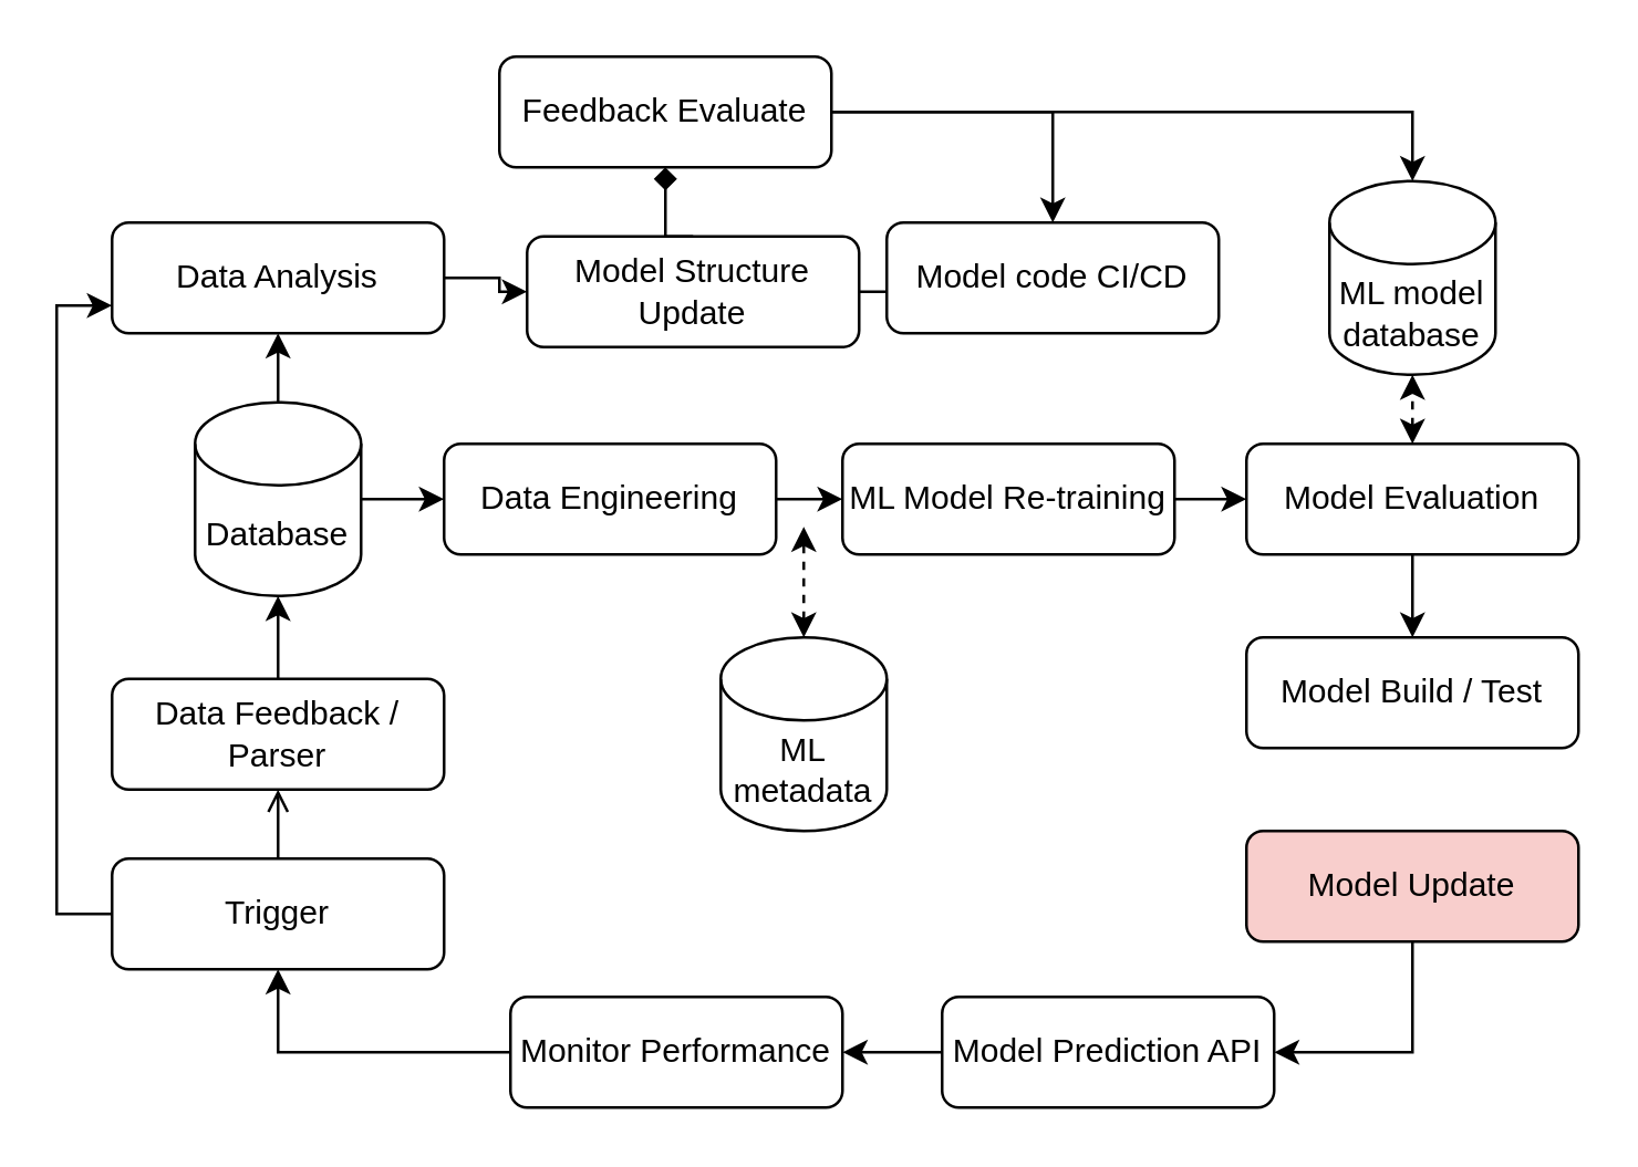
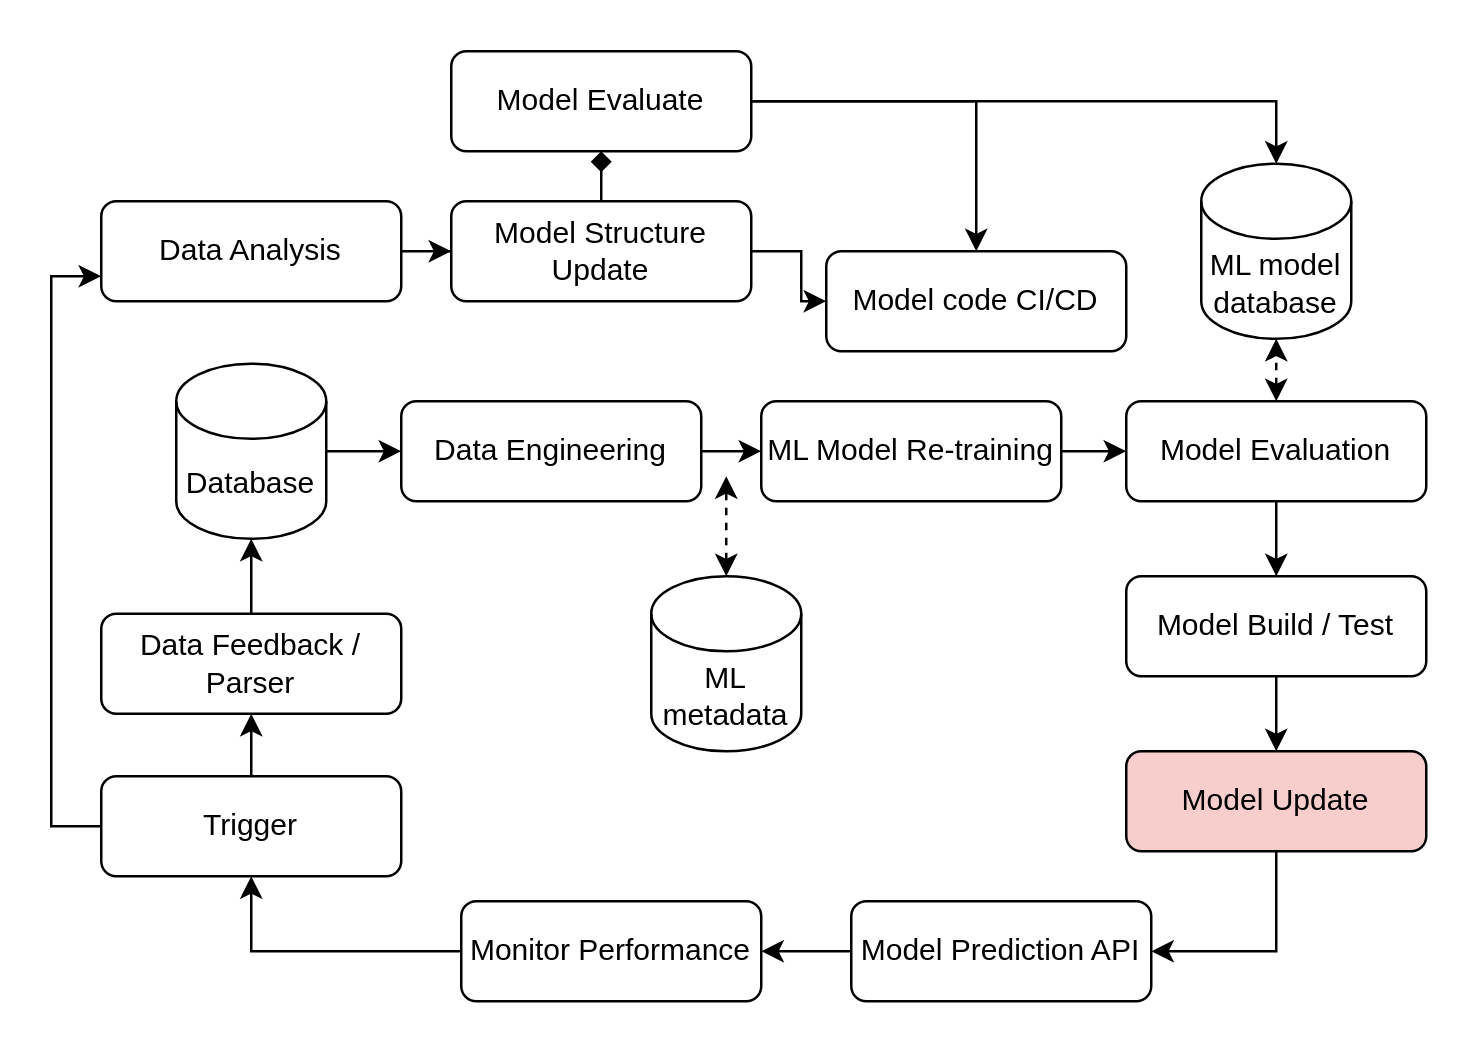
  <mxCell id="0" />
  <mxCell id="1" parent="0" />
  <mxCell id="2" value="" style="edgeStyle=orthogonalEdgeStyle;rounded=0;orthogonalLoop=1;jettySize=auto;html=1;" edge="1" parent="1" source="3" target="8"><mxGeometry relative="1" as="geometry" /></mxCell>
  <mxCell id="3" value="Data Engineering" style="rounded=1;whiteSpace=wrap;html=1;fontSize=12;glass=0;strokeWidth=1;shadow=0;" parent="1" vertex="1"><mxGeometry x="160" y="160" width="120" height="40" as="geometry" /></mxCell>
  <mxCell id="4" value="" style="edgeStyle=orthogonalEdgeStyle;rounded=0;orthogonalLoop=1;jettySize=auto;html=1;" edge="1" parent="1" source="6" target="3"><mxGeometry relative="1" as="geometry" /></mxCell>
- <mxCell id="5" value="" style="edgeStyle=orthogonalEdgeStyle;rounded=0;orthogonalLoop=1;jettySize=auto;html=1;" edge="1" parent="1" source="6" target="27"><mxGeometry relative="1" as="geometry" /></mxCell>
  <mxCell id="6" value="Database" style="shape=cylinder3;whiteSpace=wrap;html=1;boundedLbl=1;backgroundOutline=1;size=15;" vertex="1" parent="1"><mxGeometry x="70" y="145" width="60" height="70" as="geometry" /></mxCell>
  <mxCell id="7" value="" style="edgeStyle=orthogonalEdgeStyle;rounded=0;orthogonalLoop=1;jettySize=auto;html=1;" edge="1" parent="1" source="8" target="10"><mxGeometry relative="1" as="geometry" /></mxCell>
  <mxCell id="8" value="ML Model Re-training" style="rounded=1;whiteSpace=wrap;html=1;fontSize=12;glass=0;strokeWidth=1;shadow=0;" vertex="1" parent="1"><mxGeometry x="304" y="160" width="120" height="40" as="geometry" /></mxCell>
  <mxCell id="9" value="" style="edgeStyle=orthogonalEdgeStyle;rounded=0;orthogonalLoop=1;jettySize=auto;html=1;" edge="1" parent="1" source="10" target="14"><mxGeometry relative="1" as="geometry" /></mxCell>
  <mxCell id="10" value="Model Evaluation" style="rounded=1;whiteSpace=wrap;html=1;fontSize=12;glass=0;strokeWidth=1;shadow=0;" vertex="1" parent="1"><mxGeometry x="450" y="160" width="120" height="40" as="geometry" /></mxCell>
  <mxCell id="11" value="ML metadata" style="shape=cylinder3;whiteSpace=wrap;html=1;boundedLbl=1;backgroundOutline=1;size=15;" vertex="1" parent="1"><mxGeometry x="260" y="230" width="60" height="70" as="geometry" /></mxCell>
  <mxCell id="12" value="" style="endArrow=classic;startArrow=classic;html=1;rounded=0;dashed=1;exitX=0.5;exitY=0;exitDx=0;exitDy=0;exitPerimeter=0;strokeWidth=1;" edge="1" parent="1" source="11"><mxGeometry width="50" height="50" relative="1" as="geometry"><mxPoint x="280" y="210" as="sourcePoint" /><mxPoint x="290" y="190" as="targetPoint" /></mxGeometry></mxCell>
+ <mxCell id="13" value="" style="edgeStyle=orthogonalEdgeStyle;rounded=0;orthogonalLoop=1;jettySize=auto;html=1;" edge="1" parent="1" source="14" target="16"><mxGeometry relative="1" as="geometry" /></mxCell>
  <mxCell id="14" value="Model Build / Test" style="rounded=1;whiteSpace=wrap;html=1;fontSize=12;glass=0;strokeWidth=1;shadow=0;" vertex="1" parent="1"><mxGeometry x="450" y="230" width="120" height="40" as="geometry" /></mxCell>
  <mxCell id="15" style="edgeStyle=orthogonalEdgeStyle;rounded=0;orthogonalLoop=1;jettySize=auto;html=1;entryX=1;entryY=0.5;entryDx=0;entryDy=0;exitX=0.5;exitY=1;exitDx=0;exitDy=0;" edge="1" parent="1" source="16" target="18"><mxGeometry relative="1" as="geometry" /></mxCell>
  <mxCell id="16" value="Model Update" style="rounded=1;whiteSpace=wrap;html=1;fontSize=12;glass=0;strokeWidth=1;shadow=0;fillColor=#f8cecc;" vertex="1" parent="1"><mxGeometry x="450" y="300" width="120" height="40" as="geometry" /></mxCell>
  <mxCell id="17" value="" style="edgeStyle=orthogonalEdgeStyle;rounded=0;orthogonalLoop=1;jettySize=auto;html=1;" edge="1" parent="1" source="18" target="20"><mxGeometry relative="1" as="geometry" /></mxCell>
  <mxCell id="18" value="Model Prediction API" style="rounded=1;whiteSpace=wrap;html=1;fontSize=12;glass=0;strokeWidth=1;shadow=0;" vertex="1" parent="1"><mxGeometry x="340" y="360" width="120" height="40" as="geometry" /></mxCell>
  <mxCell id="19" style="edgeStyle=orthogonalEdgeStyle;rounded=0;orthogonalLoop=1;jettySize=auto;html=1;entryX=0.5;entryY=1;entryDx=0;entryDy=0;" edge="1" parent="1" source="20" target="23"><mxGeometry relative="1" as="geometry" /></mxCell>
  <mxCell id="20" value="Monitor Performance" style="rounded=1;whiteSpace=wrap;html=1;fontSize=12;glass=0;strokeWidth=1;shadow=0;" vertex="1" parent="1"><mxGeometry x="184" y="360" width="120" height="40" as="geometry" /></mxCell>
- <mxCell id="21" value="" style="edgeStyle=orthogonalEdgeStyle;rounded=0;orthogonalLoop=1;jettySize=auto;html=1;endArrow=open;" edge="1" parent="1" source="23" target="25"><mxGeometry relative="1" as="geometry" /></mxCell>
+ <mxCell id="21" value="" style="edgeStyle=orthogonalEdgeStyle;rounded=0;orthogonalLoop=1;jettySize=auto;html=1;" edge="1" parent="1" source="23" target="25"><mxGeometry relative="1" as="geometry" /></mxCell>
  <mxCell id="22" style="edgeStyle=orthogonalEdgeStyle;rounded=0;orthogonalLoop=1;jettySize=auto;html=1;entryX=0;entryY=0.75;entryDx=0;entryDy=0;" edge="1" parent="1" source="23" target="27"><mxGeometry relative="1" as="geometry"><Array as="points"><mxPoint x="20" y="330" /><mxPoint x="20" y="110" /></Array></mxGeometry></mxCell>
  <mxCell id="23" value="Trigger" style="rounded=1;whiteSpace=wrap;html=1;fontSize=12;glass=0;strokeWidth=1;shadow=0;" vertex="1" parent="1"><mxGeometry x="40" y="310" width="120" height="40" as="geometry" /></mxCell>
  <mxCell id="24" value="" style="edgeStyle=orthogonalEdgeStyle;rounded=0;orthogonalLoop=1;jettySize=auto;html=1;" edge="1" parent="1" source="25" target="6"><mxGeometry relative="1" as="geometry" /></mxCell>
  <mxCell id="25" value="Data Feedback / Parser" style="rounded=1;whiteSpace=wrap;html=1;fontSize=12;glass=0;strokeWidth=1;shadow=0;" vertex="1" parent="1"><mxGeometry x="40" y="245" width="120" height="40" as="geometry" /></mxCell>
  <mxCell id="26" value="" style="edgeStyle=orthogonalEdgeStyle;rounded=0;orthogonalLoop=1;jettySize=auto;html=1;" edge="1" parent="1" source="27" target="30"><mxGeometry relative="1" as="geometry" /></mxCell>
  <mxCell id="27" value="Data Analysis" style="rounded=1;whiteSpace=wrap;html=1;fontSize=12;glass=0;strokeWidth=1;shadow=0;" vertex="1" parent="1"><mxGeometry x="40" y="80" width="120" height="40" as="geometry" /></mxCell>
  <mxCell id="28" style="edgeStyle=orthogonalEdgeStyle;rounded=0;orthogonalLoop=1;jettySize=auto;html=1;exitX=0.5;exitY=0;exitDx=0;exitDy=0;entryX=0.5;entryY=1;entryDx=0;entryDy=0;endArrow=diamond;" edge="1" parent="1" source="30" target="35"><mxGeometry relative="1" as="geometry" /></mxCell>
  <mxCell id="29" style="edgeStyle=orthogonalEdgeStyle;rounded=0;orthogonalLoop=1;jettySize=auto;html=1;entryX=0;entryY=0.5;entryDx=0;entryDy=0;" edge="1" parent="1" source="30" target="36"><mxGeometry relative="1" as="geometry" /></mxCell>
- <mxCell id="30" value="Model Structure Update" style="rounded=1;whiteSpace=wrap;html=1;fontSize=12;glass=0;strokeWidth=1;shadow=0;" vertex="1" parent="1"><mxGeometry x="190" y="85" width="120" height="40" as="geometry" /></mxCell>
+ <mxCell id="30" value="Model Structure Update" style="rounded=1;whiteSpace=wrap;html=1;fontSize=12;glass=0;strokeWidth=1;shadow=0;" vertex="1" parent="1"><mxGeometry x="180" y="80" width="120" height="40" as="geometry" /></mxCell>
  <mxCell id="31" value="ML model database" style="shape=cylinder3;whiteSpace=wrap;html=1;boundedLbl=1;backgroundOutline=1;size=15;" vertex="1" parent="1"><mxGeometry x="480" y="65" width="60" height="70" as="geometry" /></mxCell>
  <mxCell id="32" value="" style="endArrow=classic;startArrow=classic;html=1;rounded=0;dashed=1;exitX=0.5;exitY=0;exitDx=0;exitDy=0;strokeWidth=1;entryX=0.5;entryY=1;entryDx=0;entryDy=0;entryPerimeter=0;" edge="1" parent="1" source="10" target="31"><mxGeometry width="50" height="50" relative="1" as="geometry"><mxPoint x="436.58" y="177" as="sourcePoint" /><mxPoint x="436.58" y="137" as="targetPoint" /></mxGeometry></mxCell>
  <mxCell id="33" style="edgeStyle=orthogonalEdgeStyle;rounded=0;orthogonalLoop=1;jettySize=auto;html=1;entryX=0.5;entryY=0;entryDx=0;entryDy=0;" edge="1" parent="1" source="35" target="36"><mxGeometry relative="1" as="geometry" /></mxCell>
  <mxCell id="34" style="edgeStyle=orthogonalEdgeStyle;rounded=0;orthogonalLoop=1;jettySize=auto;html=1;" edge="1" parent="1" source="35" target="31"><mxGeometry relative="1" as="geometry" /></mxCell>
- <mxCell id="35" value="Feedback Evaluate" style="rounded=1;whiteSpace=wrap;html=1;fontSize=12;glass=0;strokeWidth=1;shadow=0;" vertex="1" parent="1"><mxGeometry x="180" y="20" width="120" height="40" as="geometry" /></mxCell>
- <mxCell id="36" value="Model code CI/CD" style="rounded=1;whiteSpace=wrap;html=1;fontSize=12;glass=0;strokeWidth=1;shadow=0;" vertex="1" parent="1"><mxGeometry x="320" y="80" width="120" height="40" as="geometry" /></mxCell>
+ <mxCell id="35" value="Model Evaluate" style="rounded=1;whiteSpace=wrap;html=1;fontSize=12;glass=0;strokeWidth=1;shadow=0;" vertex="1" parent="1"><mxGeometry x="180" y="20" width="120" height="40" as="geometry" /></mxCell>
+ <mxCell id="36" value="Model code CI/CD" style="rounded=1;whiteSpace=wrap;html=1;fontSize=12;glass=0;strokeWidth=1;shadow=0;" vertex="1" parent="1"><mxGeometry x="330" y="100" width="120" height="40" as="geometry" /></mxCell>
